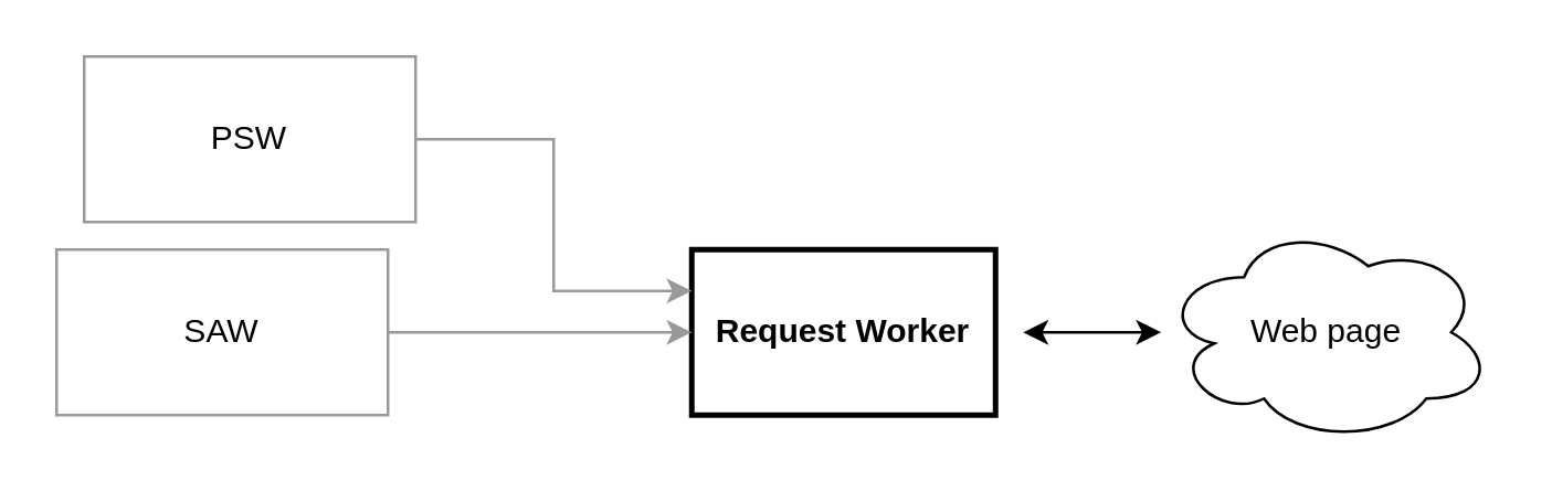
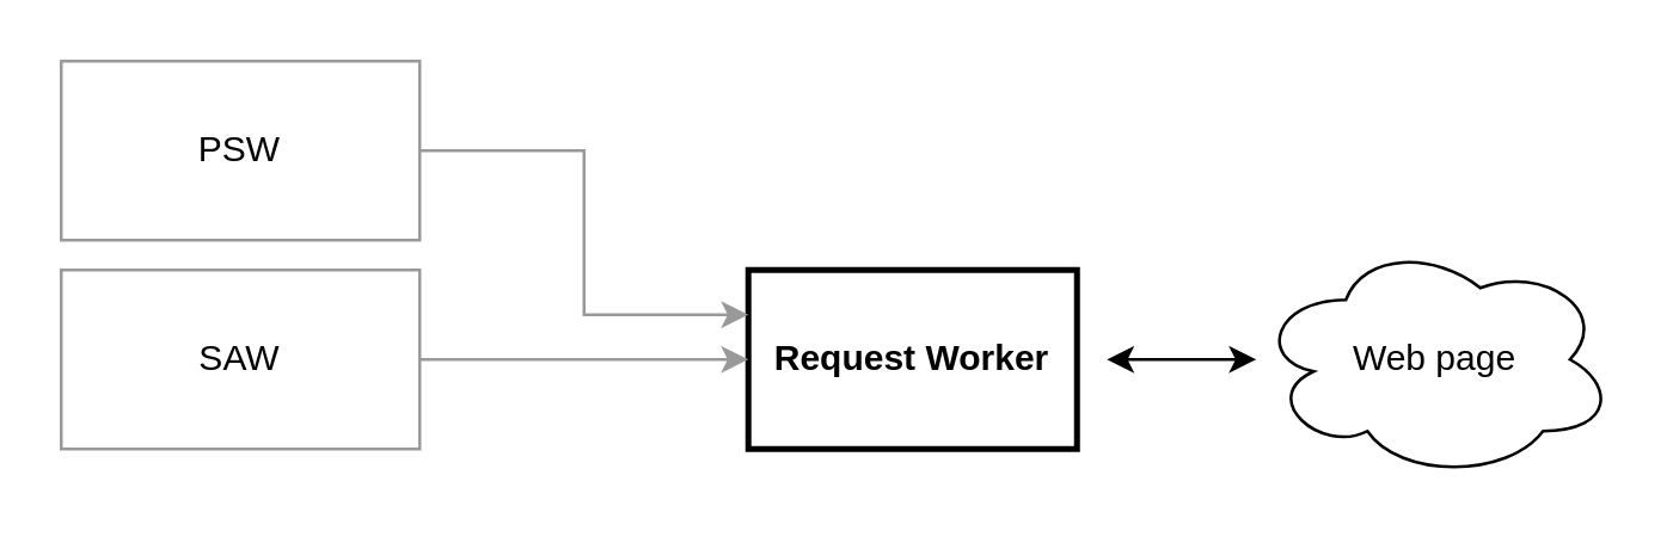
  <mxCell id="0" />
  <mxCell id="1" parent="0" />
  <mxCell id="2" value="&lt;b&gt;Request Worker&lt;/b&gt;" style="rounded=0;whiteSpace=wrap;html=1;strokeWidth=2;" vertex="1" parent="1"><mxGeometry x="250" y="90" width="110" height="60" as="geometry" /></mxCell>
  <mxCell id="3" value="&lt;div&gt;Web page&lt;br&gt;&lt;/div&gt;" style="ellipse;shape=cloud;whiteSpace=wrap;html=1;" vertex="1" parent="1"><mxGeometry x="420" y="80" width="120" height="80" as="geometry" /></mxCell>
  <mxCell id="4" value="" style="endArrow=classic;startArrow=classic;html=1;rounded=0;" edge="1" parent="1" target="3"><mxGeometry width="50" height="50" relative="1" as="geometry"><mxPoint x="370" y="120" as="sourcePoint" /><mxPoint x="500" y="250" as="targetPoint" /></mxGeometry></mxCell>
  <mxCell id="5" style="edgeStyle=orthogonalEdgeStyle;rounded=0;orthogonalLoop=1;jettySize=auto;html=1;exitX=1;exitY=0.5;exitDx=0;exitDy=0;entryX=0;entryY=0.25;entryDx=0;entryDy=0;strokeColor=#999999;" edge="1" parent="1" source="6" target="2"><mxGeometry relative="1" as="geometry" /></mxCell>
- <mxCell id="6" value="PSW" style="rounded=0;whiteSpace=wrap;html=1;strokeWidth=1;fillColor=none;strokeColor=#999999;" vertex="1" parent="1"><mxGeometry x="30" y="20" width="120" height="60" as="geometry" /></mxCell>
+ <mxCell id="6" value="PSW" style="rounded=0;whiteSpace=wrap;html=1;strokeWidth=1;fillColor=none;strokeColor=#999999;" vertex="1" parent="1"><mxGeometry x="20" y="20" width="120" height="60" as="geometry" /></mxCell>
  <mxCell id="7" style="edgeStyle=orthogonalEdgeStyle;rounded=0;orthogonalLoop=1;jettySize=auto;html=1;exitX=1;exitY=0.5;exitDx=0;exitDy=0;strokeColor=#999999;" edge="1" parent="1" source="8" target="2"><mxGeometry relative="1" as="geometry" /></mxCell>
  <mxCell id="8" value="SAW" style="rounded=0;whiteSpace=wrap;html=1;strokeWidth=1;fillColor=none;strokeColor=#999999;" vertex="1" parent="1"><mxGeometry x="20" y="90" width="120" height="60" as="geometry" /></mxCell>
